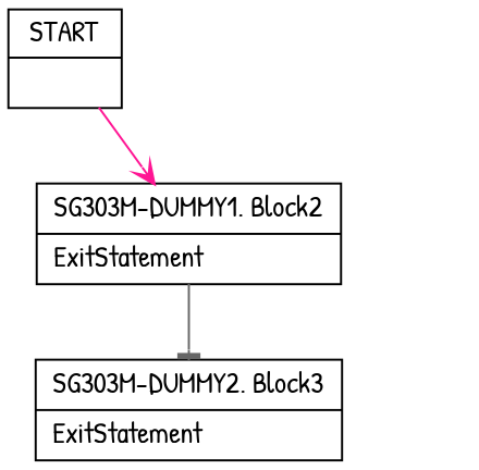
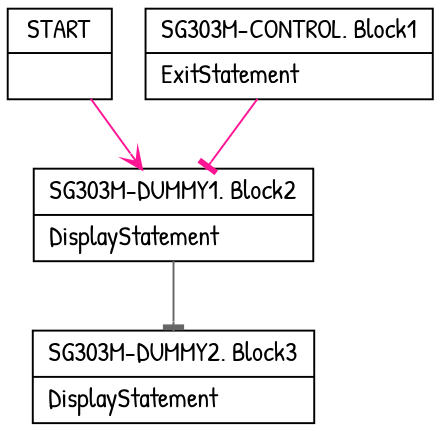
  digraph {
    fontname="Patrick Hand"
    node [fontname="Patrick Hand" shape=record]
    edge [arrowhead=tee arrowtail=empty color=deeppink fontname="Patrick Hand"]
    n1 [label="{START|}"]
-   n2 [label="{SG303M-DUMMY1. Block2|ExitStatement\l}"]
-   n4 [label="{SG303M-DUMMY2. Block3|ExitStatement\l}"]
+   n2 [label="{SG303M-DUMMY1. Block2|DisplayStatement\l}"]
+   n3 [label="{SG303M-CONTROL. Block1|ExitStatement\l}"]
+   n4 [label="{SG303M-DUMMY2. Block3|DisplayStatement\l}"]
    n1 -> n2 [arrowhead=vee]
    n2 -> n4 [color=gray40]
+   n3 -> n2
  }
